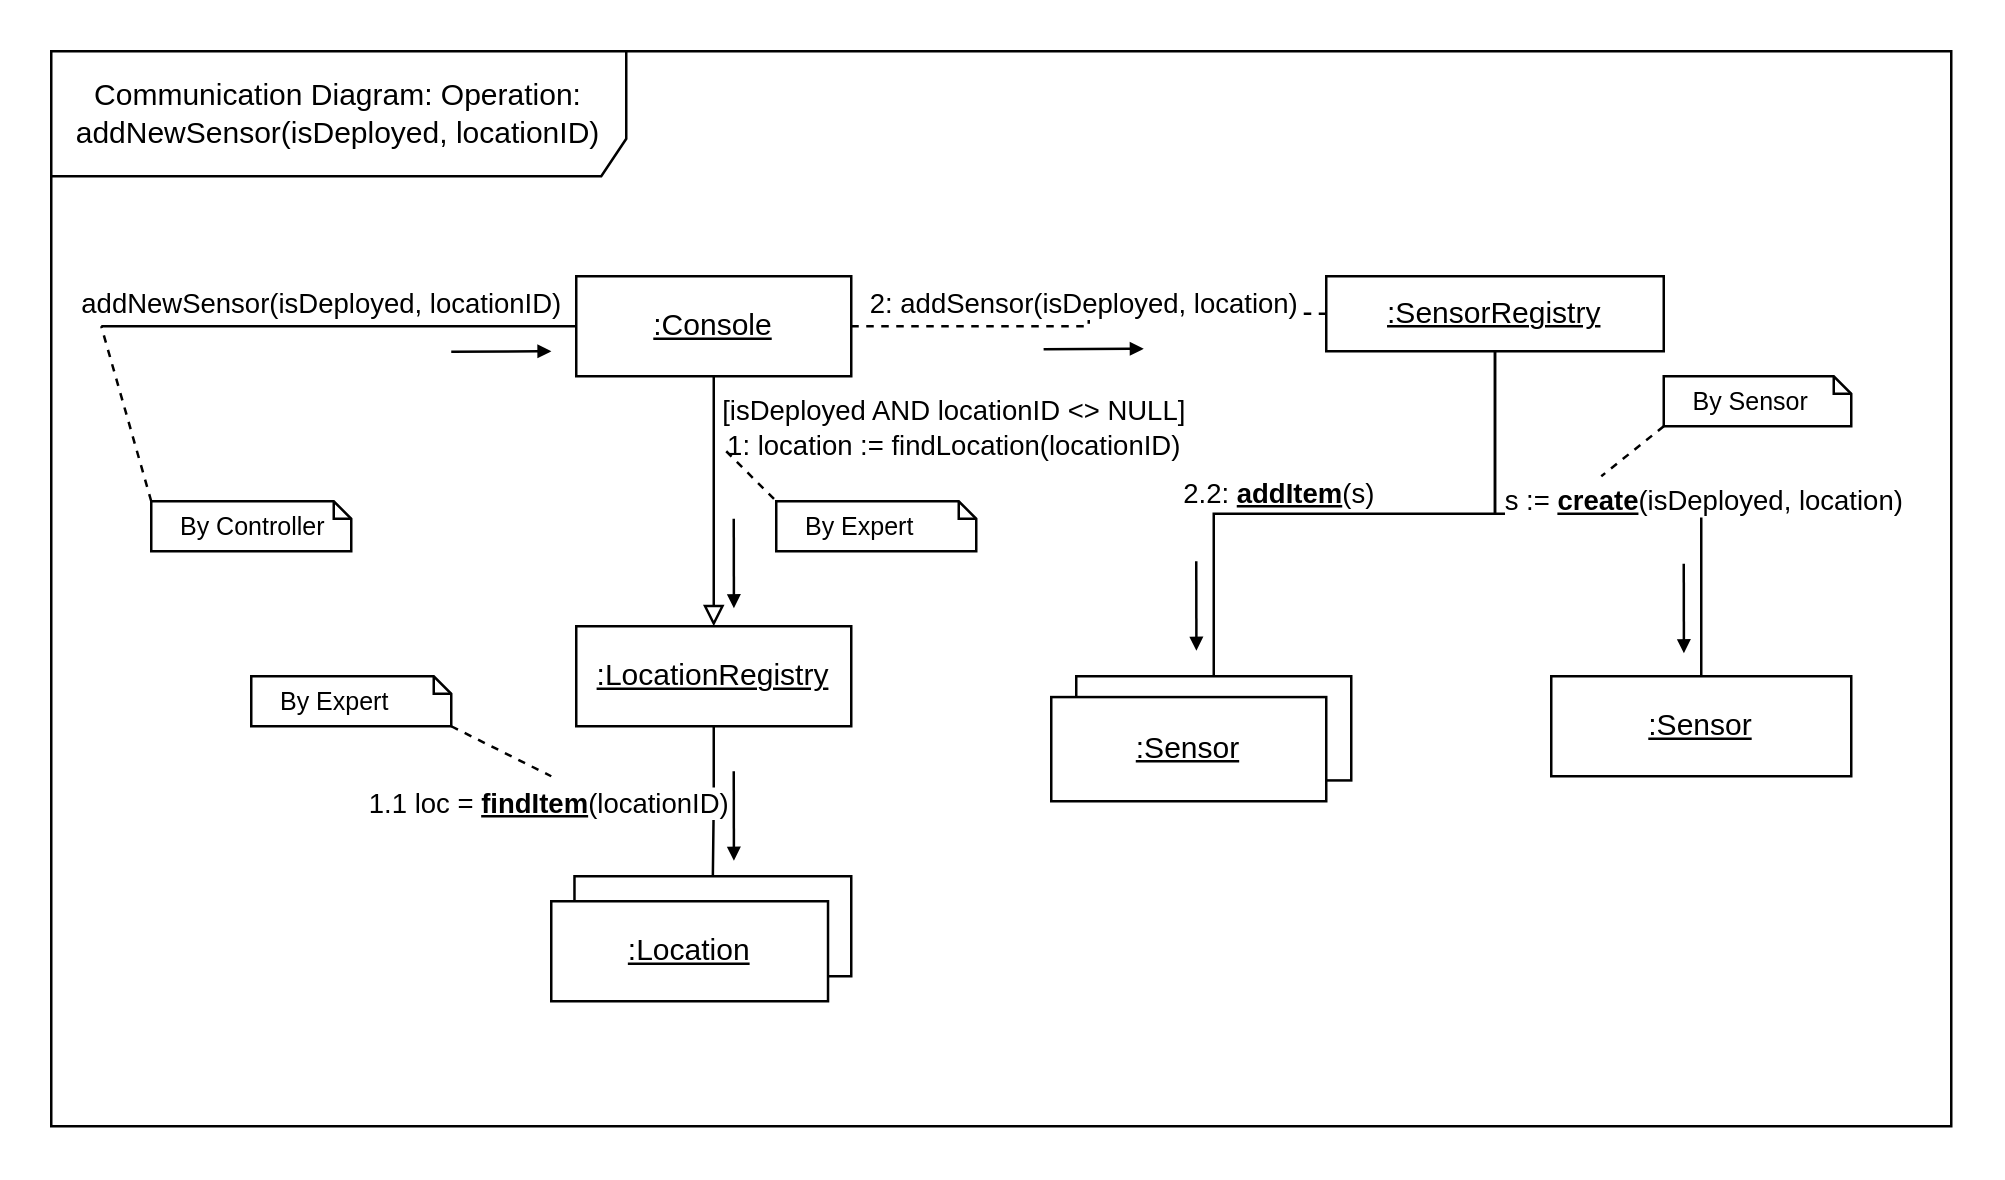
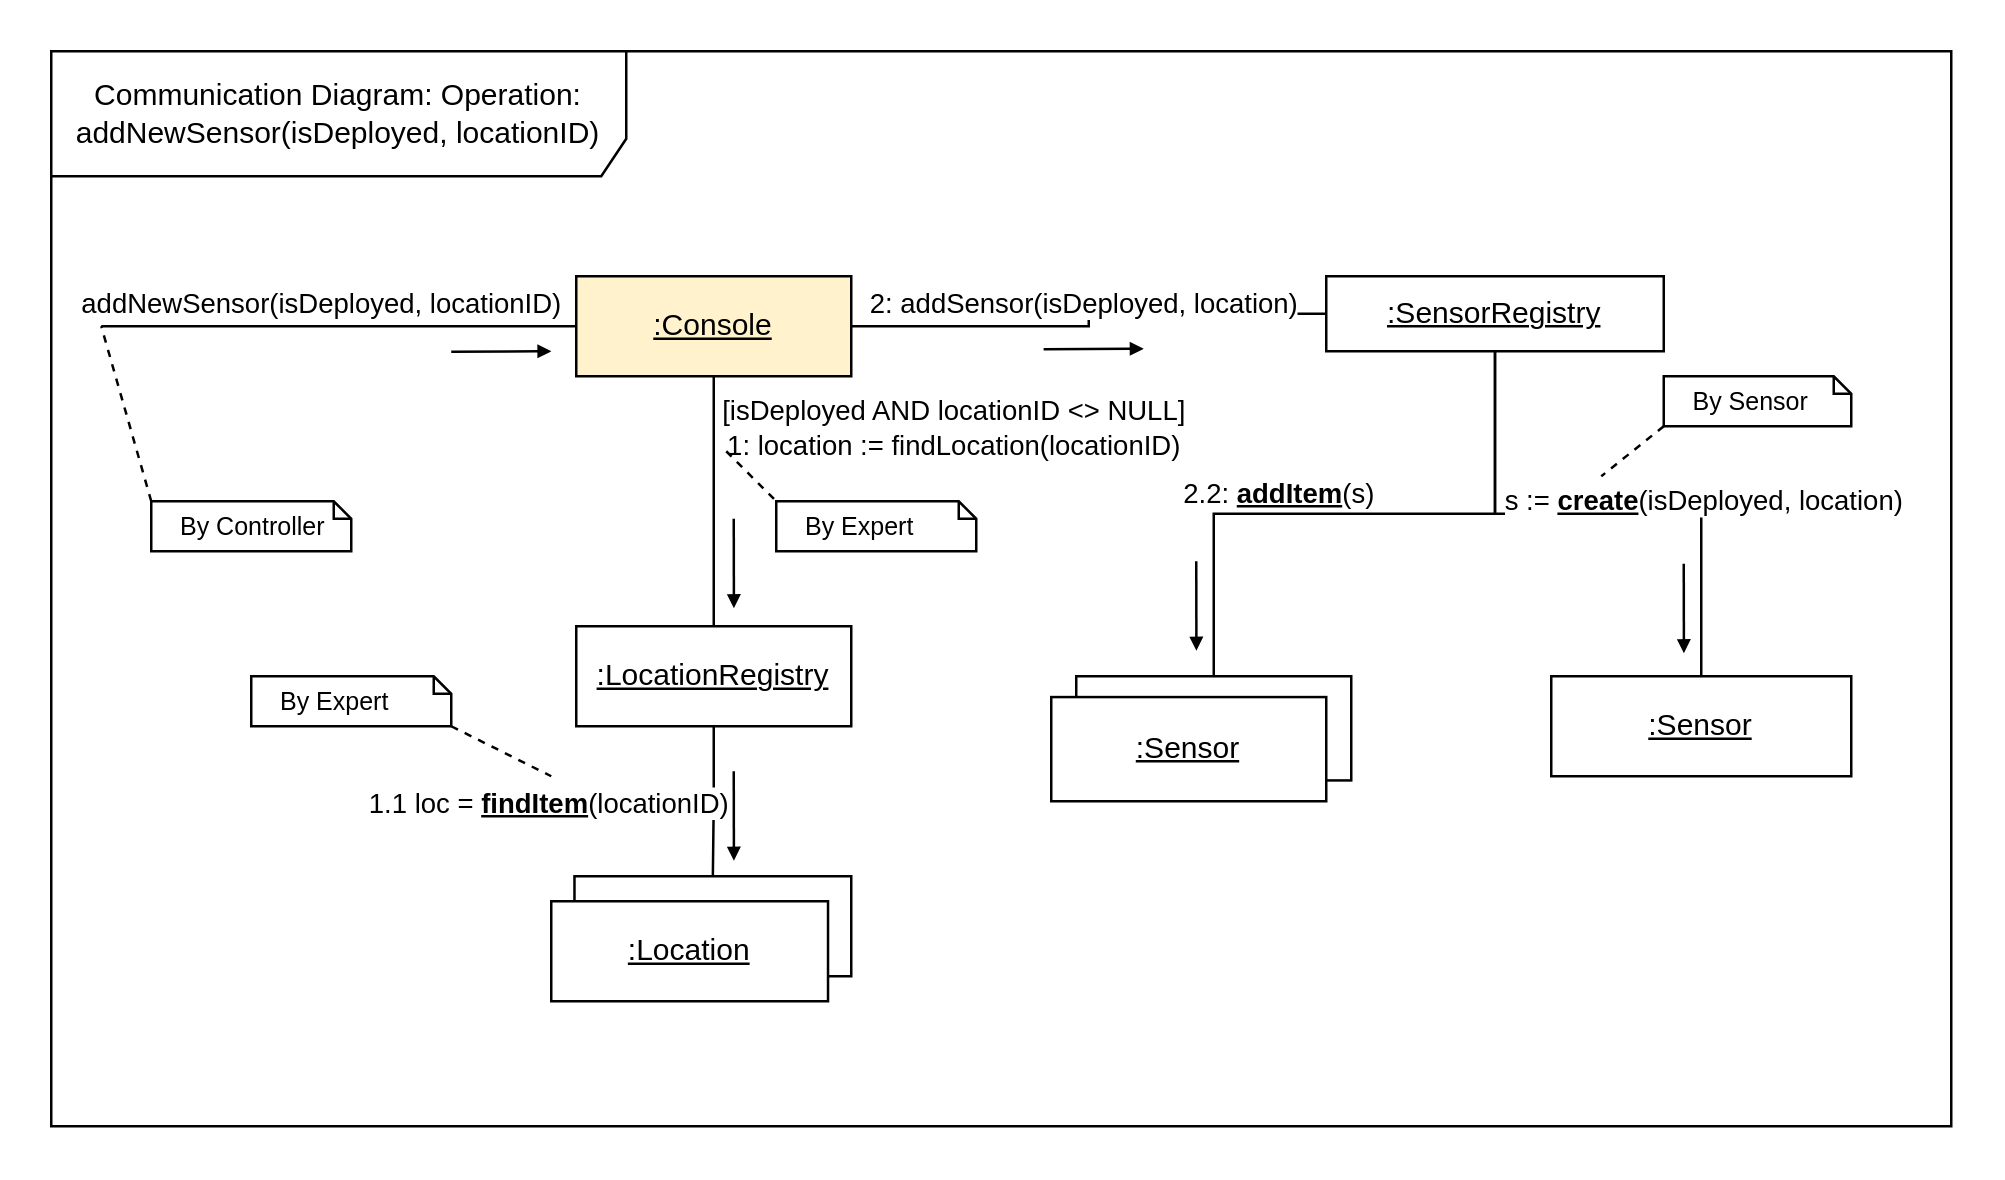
  <mxCell id="0" />
  <mxCell id="1" parent="0" />
  <mxCell id="2" value="Communication Diagram: Operation: addNewSensor(isDeployed, locationID)" style="shape=umlFrame;whiteSpace=wrap;html=1;pointerEvents=0;width=230;height=50;" vertex="1" parent="1"><mxGeometry x="20" y="20" width="760" height="430" as="geometry" /></mxCell>
  <mxCell id="3" style="edgeStyle=orthogonalEdgeStyle;rounded=0;orthogonalLoop=1;jettySize=auto;html=1;entryX=0.5;entryY=0;entryDx=0;entryDy=0;endArrow=none;endFill=0;" edge="1" parent="1" source="7" target="10"><mxGeometry relative="1" as="geometry" /></mxCell>
  <mxCell id="4" value="2.2: &lt;b&gt;&lt;u&gt;addItem&lt;/u&gt;&lt;/b&gt;(s)" style="edgeLabel;html=1;align=center;verticalAlign=middle;resizable=0;points=[];" connectable="0" vertex="1" parent="3"><mxGeometry x="0.732" y="-2" relative="1" as="geometry"><mxPoint x="27" y="-41" as="offset" /></mxGeometry></mxCell>
  <mxCell id="5" style="edgeStyle=orthogonalEdgeStyle;rounded=0;orthogonalLoop=1;jettySize=auto;html=1;exitX=0.5;exitY=1;exitDx=0;exitDy=0;entryX=0.5;entryY=0;entryDx=0;entryDy=0;endArrow=none;endFill=0;" edge="1" parent="1" source="7" target="8"><mxGeometry relative="1" as="geometry" /></mxCell>
  <mxCell id="6" value="s := &lt;b&gt;&lt;u&gt;create&lt;/u&gt;&lt;/b&gt;(isDeployed, location)" style="edgeLabel;html=1;align=center;verticalAlign=middle;resizable=0;points=[];" connectable="0" vertex="1" parent="5"><mxGeometry x="0.678" y="2" relative="1" as="geometry"><mxPoint x="-2" y="-36" as="offset" /></mxGeometry></mxCell>
  <mxCell id="7" value="&lt;u&gt;:SensorRegistry&lt;/u&gt;" style="html=1;whiteSpace=wrap;" vertex="1" parent="1"><mxGeometry x="530" y="110" width="135" height="30" as="geometry" /></mxCell>
  <mxCell id="8" value="&lt;u&gt;:Sensor&lt;/u&gt;" style="html=1;whiteSpace=wrap;" vertex="1" parent="1"><mxGeometry x="620" y="270" width="120" height="40" as="geometry" /></mxCell>
  <mxCell id="9" value="" style="group" connectable="0" vertex="1" parent="1"><mxGeometry x="420" y="270" width="120" height="50" as="geometry" /></mxCell>
  <mxCell id="10" value=":Sensor" style="html=1;whiteSpace=wrap;" vertex="1" parent="9"><mxGeometry x="10" width="110" height="41.667" as="geometry" /></mxCell>
  <mxCell id="11" value="&lt;u&gt;:Sensor&lt;/u&gt;" style="html=1;whiteSpace=wrap;" vertex="1" parent="9"><mxGeometry y="8.333" width="110" height="41.667" as="geometry" /></mxCell>
  <mxCell id="12" value="&lt;font style=&quot;font-size: 10px;&quot;&gt;By Sensor&lt;/font&gt;" style="shape=note;size=7;align=left;spacingLeft=10;html=1;whiteSpace=wrap;" vertex="1" parent="1"><mxGeometry x="665" y="150" width="75" height="20" as="geometry" /></mxCell>
  <mxCell id="13" value="" style="edgeStyle=none;endArrow=none;exitX=0;exitY=1;dashed=1;html=1;rounded=0;exitDx=0;exitDy=0;exitPerimeter=0;" edge="1" parent="1" source="12"><mxGeometry x="1" relative="1" as="geometry"><mxPoint x="640" y="190" as="targetPoint" /></mxGeometry></mxCell>
- <mxCell id="14" style="edgeStyle=orthogonalEdgeStyle;rounded=0;orthogonalLoop=1;jettySize=auto;html=1;entryX=0;entryY=0.5;entryDx=0;entryDy=0;endArrow=none;endFill=0;dashed=1;" edge="1" parent="1" source="18" target="7"><mxGeometry relative="1" as="geometry" /></mxCell>
+ <mxCell id="14" style="edgeStyle=orthogonalEdgeStyle;rounded=0;orthogonalLoop=1;jettySize=auto;html=1;entryX=0;entryY=0.5;entryDx=0;entryDy=0;endArrow=none;endFill=0;" edge="1" parent="1" source="18" target="7"><mxGeometry relative="1" as="geometry" /></mxCell>
  <mxCell id="15" value="2: addSensor(isDeployed, location)" style="edgeLabel;html=1;align=center;verticalAlign=middle;resizable=0;points=[];" connectable="0" vertex="1" parent="14"><mxGeometry x="-0.336" y="1" relative="1" as="geometry"><mxPoint x="27" y="-9" as="offset" /></mxGeometry></mxCell>
- <mxCell id="16" style="edgeStyle=orthogonalEdgeStyle;rounded=0;orthogonalLoop=1;jettySize=auto;html=1;entryX=0.5;entryY=0;entryDx=0;entryDy=0;endArrow=block;endFill=0;" edge="1" parent="1" source="18" target="23"><mxGeometry relative="1" as="geometry" /></mxCell>
+ <mxCell id="16" style="edgeStyle=orthogonalEdgeStyle;rounded=0;orthogonalLoop=1;jettySize=auto;html=1;entryX=0.5;entryY=0;entryDx=0;entryDy=0;endArrow=none;endFill=0;" edge="1" parent="1" source="18" target="23"><mxGeometry relative="1" as="geometry" /></mxCell>
  <mxCell id="17" value="[isDeployed AND locationID &amp;lt;&amp;gt; NULL]&lt;br&gt;1: location := findLocation(locationID)" style="edgeLabel;html=1;align=center;verticalAlign=middle;resizable=0;points=[];" connectable="0" vertex="1" parent="16"><mxGeometry x="-0.146" y="2" relative="1" as="geometry"><mxPoint x="93" y="-23" as="offset" /></mxGeometry></mxCell>
- <mxCell id="18" value="&lt;u&gt;:Console&lt;/u&gt;" style="html=1;whiteSpace=wrap;" vertex="1" parent="1"><mxGeometry x="230" y="110" width="110" height="40" as="geometry" /></mxCell>
+ <mxCell id="18" value="&lt;u&gt;:Console&lt;/u&gt;" style="html=1;whiteSpace=wrap;fillColor=#fff2cc;" vertex="1" parent="1"><mxGeometry x="230" y="110" width="110" height="40" as="geometry" /></mxCell>
  <mxCell id="19" value="" style="endArrow=none;html=1;rounded=0;entryX=0;entryY=0.5;entryDx=0;entryDy=0;endFill=0;" edge="1" parent="1" target="18"><mxGeometry width="50" height="50" relative="1" as="geometry"><mxPoint x="40" y="130" as="sourcePoint" /><mxPoint x="464.45" y="140" as="targetPoint" /></mxGeometry></mxCell>
  <mxCell id="20" value="addNewSensor(isDeployed, locationID)" style="edgeLabel;html=1;align=center;verticalAlign=middle;resizable=0;points=[];" connectable="0" vertex="1" parent="19"><mxGeometry x="-0.056" y="1" relative="1" as="geometry"><mxPoint x="-3" y="-9" as="offset" /></mxGeometry></mxCell>
  <mxCell id="21" style="edgeStyle=orthogonalEdgeStyle;rounded=0;orthogonalLoop=1;jettySize=auto;html=1;entryX=0.5;entryY=0;entryDx=0;entryDy=0;endArrow=none;endFill=0;" edge="1" parent="1" source="23" target="29"><mxGeometry relative="1" as="geometry" /></mxCell>
  <mxCell id="22" value="1.1 loc = &lt;u style=&quot;font-weight: bold;&quot;&gt;findItem&lt;/u&gt;(locationID)" style="edgeLabel;html=1;align=center;verticalAlign=middle;resizable=0;points=[];" connectable="0" vertex="1" parent="21"><mxGeometry x="-0.253" y="1" relative="1" as="geometry"><mxPoint x="-68" y="7" as="offset" /></mxGeometry></mxCell>
  <mxCell id="23" value="&lt;u&gt;:LocationRegistry&lt;/u&gt;" style="html=1;whiteSpace=wrap;" vertex="1" parent="1"><mxGeometry x="230" y="250" width="110" height="40" as="geometry" /></mxCell>
  <mxCell id="24" value="&lt;font style=&quot;font-size: 10px;&quot;&gt;By Controller&lt;/font&gt;" style="shape=note;size=7;align=left;spacingLeft=10;html=1;whiteSpace=wrap;" vertex="1" parent="1"><mxGeometry x="60" y="200" width="80" height="20" as="geometry" /></mxCell>
  <mxCell id="25" value="" style="edgeStyle=none;endArrow=none;exitX=0;exitY=0;dashed=1;html=1;rounded=0;exitDx=0;exitDy=0;exitPerimeter=0;" edge="1" parent="1" source="24"><mxGeometry x="1" relative="1" as="geometry"><mxPoint x="40" y="130" as="targetPoint" /><mxPoint x="210" y="80" as="sourcePoint" /></mxGeometry></mxCell>
  <mxCell id="26" value="&lt;font style=&quot;font-size: 10px;&quot;&gt;By Expert&lt;/font&gt;" style="shape=note;size=7;align=left;spacingLeft=10;html=1;whiteSpace=wrap;" vertex="1" parent="1"><mxGeometry x="310" y="200" width="80" height="20" as="geometry" /></mxCell>
  <mxCell id="27" value="" style="edgeStyle=none;endArrow=none;dashed=1;html=1;rounded=0;entryX=0;entryY=0;entryDx=0;entryDy=0;entryPerimeter=0;" edge="1" parent="1" target="26"><mxGeometry x="1" relative="1" as="geometry"><mxPoint x="70" y="140" as="targetPoint" /><mxPoint x="290" y="180" as="sourcePoint" /></mxGeometry></mxCell>
  <mxCell id="28" value="" style="group" connectable="0" vertex="1" parent="1"><mxGeometry x="220" y="350" width="120" height="50" as="geometry" /></mxCell>
  <mxCell id="29" value="&lt;u&gt;:Sensor&lt;/u&gt;" style="html=1;whiteSpace=wrap;" vertex="1" parent="28"><mxGeometry x="9.29" width="110.71" height="40" as="geometry" /></mxCell>
  <mxCell id="30" value="&lt;u&gt;:Location&lt;/u&gt;" style="html=1;whiteSpace=wrap;" vertex="1" parent="28"><mxGeometry y="10" width="110.71" height="40" as="geometry" /></mxCell>
  <mxCell id="31" value="&lt;font style=&quot;font-size: 10px;&quot;&gt;By Expert&lt;/font&gt;" style="shape=note;size=7;align=left;spacingLeft=10;html=1;whiteSpace=wrap;" vertex="1" parent="1"><mxGeometry x="100" y="270" width="80" height="20" as="geometry" /></mxCell>
  <mxCell id="32" value="" style="edgeStyle=none;endArrow=none;exitX=1;exitY=1;dashed=1;html=1;rounded=0;exitDx=0;exitDy=0;exitPerimeter=0;" edge="1" parent="1" source="31"><mxGeometry x="1" relative="1" as="geometry"><mxPoint x="220" y="310" as="targetPoint" /><mxPoint x="90" y="160" as="sourcePoint" /></mxGeometry></mxCell>
  <mxCell id="33" value="" style="endArrow=block;html=1;rounded=0;endSize=3;endFill=1;exitX=0.178;exitY=0.188;exitDx=0;exitDy=0;exitPerimeter=0;" edge="1" parent="1"><mxGeometry width="50" height="50" relative="1" as="geometry"><mxPoint x="180" y="140.24" as="sourcePoint" /><mxPoint x="220.06" y="140" as="targetPoint" /></mxGeometry></mxCell>
  <mxCell id="34" value="" style="endArrow=block;html=1;rounded=0;endSize=3;endFill=1;exitX=0.178;exitY=0.188;exitDx=0;exitDy=0;exitPerimeter=0;" edge="1" parent="1"><mxGeometry width="50" height="50" relative="1" as="geometry"><mxPoint x="416.94" y="139.24" as="sourcePoint" /><mxPoint x="457" y="139" as="targetPoint" /></mxGeometry></mxCell>
  <mxCell id="35" value="" style="endArrow=block;html=1;rounded=0;endSize=3;endFill=1;exitX=0.178;exitY=0.188;exitDx=0;exitDy=0;exitPerimeter=0;" edge="1" parent="1"><mxGeometry width="50" height="50" relative="1" as="geometry"><mxPoint x="293" y="207" as="sourcePoint" /><mxPoint x="293.06" y="242.76" as="targetPoint" /></mxGeometry></mxCell>
  <mxCell id="36" value="" style="endArrow=block;html=1;rounded=0;endSize=3;endFill=1;exitX=0.178;exitY=0.188;exitDx=0;exitDy=0;exitPerimeter=0;" edge="1" parent="1"><mxGeometry width="50" height="50" relative="1" as="geometry"><mxPoint x="293" y="308" as="sourcePoint" /><mxPoint x="293.06" y="343.76" as="targetPoint" /></mxGeometry></mxCell>
  <mxCell id="37" value="" style="endArrow=block;html=1;rounded=0;endSize=3;endFill=1;exitX=0.178;exitY=0.188;exitDx=0;exitDy=0;exitPerimeter=0;" edge="1" parent="1"><mxGeometry width="50" height="50" relative="1" as="geometry"><mxPoint x="478" y="224" as="sourcePoint" /><mxPoint x="478.06" y="259.76" as="targetPoint" /></mxGeometry></mxCell>
  <mxCell id="38" value="" style="endArrow=block;html=1;rounded=0;endSize=3;endFill=1;exitX=0.178;exitY=0.188;exitDx=0;exitDy=0;exitPerimeter=0;" edge="1" parent="1"><mxGeometry width="50" height="50" relative="1" as="geometry"><mxPoint x="673" y="225" as="sourcePoint" /><mxPoint x="673.06" y="260.76" as="targetPoint" /></mxGeometry></mxCell>
